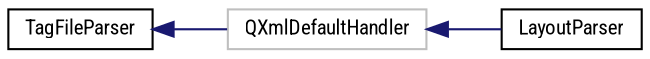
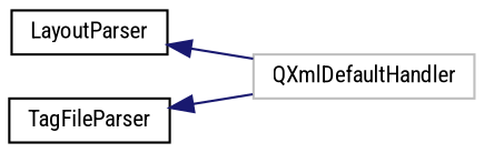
  digraph {
    fontname="Roboto Condensed"
    rankdir=LR
    node [color=black fillcolor=white fontname="Roboto Condensed" fontsize=10 shape=record style=filled]
    edge [color=midnightblue dir=back fontname="Roboto Condensed" fontsize=10 labelfontname=Helvetica labelfontsize=10 style=solid]
    n1 [color=grey75 height=0.2 label=QXmlDefaultHandler width=0.4]
    n2 [height=0.2 label=LayoutParser width=0.4]
    n3 [height=0.2 label=TagFileParser width=0.4]
-   n1 -> n2
+   n2 -> n1
    n3 -> n1
  }
